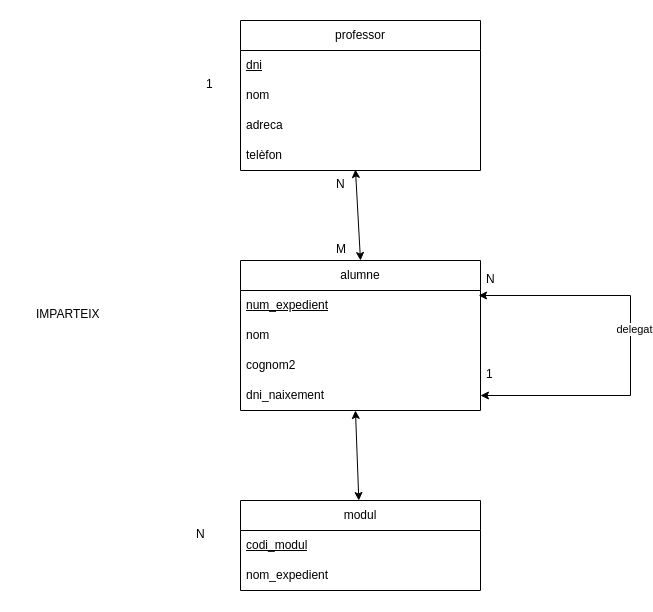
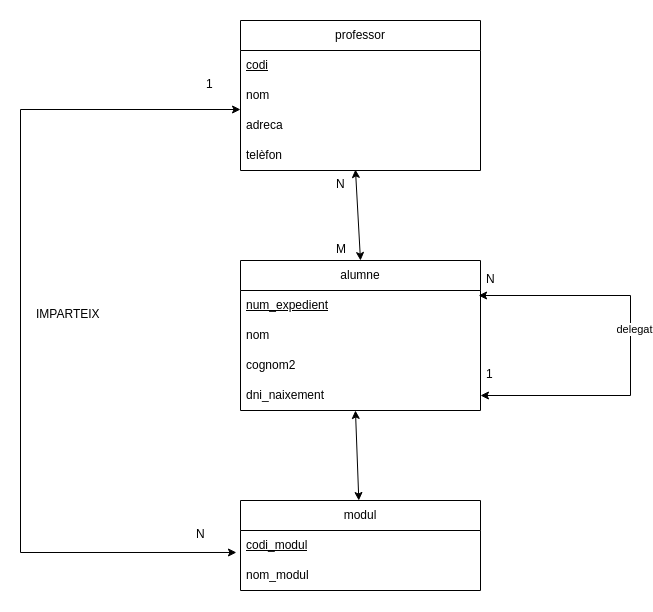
  <mxCell id="0" />
  <mxCell id="1" parent="0" />
  <mxCell id="2" value="professor" style="swimlane;fontStyle=0;childLayout=stackLayout;horizontal=1;startSize=30;horizontalStack=0;resizeParent=1;resizeParentMax=0;resizeLast=0;collapsible=1;marginBottom=0;whiteSpace=wrap;html=1;" vertex="1" parent="1"><mxGeometry x="240" y="20" width="240" height="150" as="geometry" /></mxCell>
- <mxCell id="3" value="&lt;u&gt;dni&lt;/u&gt;" style="text;strokeColor=none;fillColor=none;align=left;verticalAlign=middle;spacingLeft=4;spacingRight=4;overflow=hidden;points=[[0,0.5],[1,0.5]];portConstraint=eastwest;rotatable=0;whiteSpace=wrap;html=1;" vertex="1" parent="2"><mxGeometry y="30" width="240" height="30" as="geometry" /></mxCell>
+ <mxCell id="3" value="&lt;u&gt;codi&lt;/u&gt;" style="text;strokeColor=none;fillColor=none;align=left;verticalAlign=middle;spacingLeft=4;spacingRight=4;overflow=hidden;points=[[0,0.5],[1,0.5]];portConstraint=eastwest;rotatable=0;whiteSpace=wrap;html=1;" vertex="1" parent="2"><mxGeometry y="30" width="240" height="30" as="geometry" /></mxCell>
  <mxCell id="4" value="nom" style="text;strokeColor=none;fillColor=none;align=left;verticalAlign=middle;spacingLeft=4;spacingRight=4;overflow=hidden;points=[[0,0.5],[1,0.5]];portConstraint=eastwest;rotatable=0;whiteSpace=wrap;html=1;" vertex="1" parent="2"><mxGeometry y="60" width="240" height="30" as="geometry" /></mxCell>
  <mxCell id="5" value="adreca" style="text;strokeColor=none;fillColor=none;align=left;verticalAlign=middle;spacingLeft=4;spacingRight=4;overflow=hidden;points=[[0,0.5],[1,0.5]];portConstraint=eastwest;rotatable=0;whiteSpace=wrap;html=1;" vertex="1" parent="2"><mxGeometry y="90" width="240" height="30" as="geometry" /></mxCell>
  <mxCell id="6" value="telèfon" style="text;strokeColor=none;fillColor=none;align=left;verticalAlign=middle;spacingLeft=4;spacingRight=4;overflow=hidden;points=[[0,0.5],[1,0.5]];portConstraint=eastwest;rotatable=0;whiteSpace=wrap;html=1;" vertex="1" parent="2"><mxGeometry y="120" width="240" height="30" as="geometry" /></mxCell>
  <mxCell id="7" value="alumne" style="swimlane;fontStyle=0;childLayout=stackLayout;horizontal=1;startSize=30;horizontalStack=0;resizeParent=1;resizeParentMax=0;resizeLast=0;collapsible=1;marginBottom=0;whiteSpace=wrap;html=1;" vertex="1" parent="1"><mxGeometry x="240" y="260" width="240" height="150" as="geometry" /></mxCell>
  <mxCell id="8" value="&lt;u&gt;num_expedient&lt;/u&gt;" style="text;strokeColor=none;fillColor=none;align=left;verticalAlign=middle;spacingLeft=4;spacingRight=4;overflow=hidden;points=[[0,0.5],[1,0.5]];portConstraint=eastwest;rotatable=0;whiteSpace=wrap;html=1;" vertex="1" parent="7"><mxGeometry y="30" width="240" height="30" as="geometry" /></mxCell>
  <mxCell id="9" value="nom" style="text;strokeColor=none;fillColor=none;align=left;verticalAlign=middle;spacingLeft=4;spacingRight=4;overflow=hidden;points=[[0,0.5],[1,0.5]];portConstraint=eastwest;rotatable=0;whiteSpace=wrap;html=1;" vertex="1" parent="7"><mxGeometry y="60" width="240" height="30" as="geometry" /></mxCell>
  <mxCell id="10" value="cognom2" style="text;strokeColor=none;fillColor=none;align=left;verticalAlign=middle;spacingLeft=4;spacingRight=4;overflow=hidden;points=[[0,0.5],[1,0.5]];portConstraint=eastwest;rotatable=0;whiteSpace=wrap;html=1;" vertex="1" parent="7"><mxGeometry y="90" width="240" height="30" as="geometry" /></mxCell>
  <mxCell id="11" value="dni_naixement" style="text;strokeColor=none;fillColor=none;align=left;verticalAlign=middle;spacingLeft=4;spacingRight=4;overflow=hidden;points=[[0,0.5],[1,0.5]];portConstraint=eastwest;rotatable=0;whiteSpace=wrap;html=1;" vertex="1" parent="7"><mxGeometry y="120" width="240" height="30" as="geometry" /></mxCell>
  <mxCell id="12" value="" style="endArrow=classic;startArrow=classic;html=1;rounded=0;exitX=0.992;exitY=0.167;exitDx=0;exitDy=0;entryX=1;entryY=0.5;entryDx=0;entryDy=0;exitPerimeter=0;" edge="1" parent="7" source="8" target="11"><mxGeometry width="50" height="50" relative="1" as="geometry"><mxPoint x="350" y="135" as="sourcePoint" /><mxPoint x="128" y="250" as="targetPoint" /><Array as="points"><mxPoint x="390" y="35" /><mxPoint x="390" y="110" /><mxPoint x="390" y="90" /><mxPoint x="390" y="135" /></Array></mxGeometry></mxCell>
  <mxCell id="13" value="delegat" style="edgeLabel;html=1;align=center;verticalAlign=middle;resizable=0;points=[];" vertex="1" connectable="0" parent="12"><mxGeometry x="-0.164" y="3" relative="1" as="geometry"><mxPoint as="offset" /></mxGeometry></mxCell>
  <mxCell id="14" value="modul" style="swimlane;fontStyle=0;childLayout=stackLayout;horizontal=1;startSize=30;horizontalStack=0;resizeParent=1;resizeParentMax=0;resizeLast=0;collapsible=1;marginBottom=0;whiteSpace=wrap;html=1;" vertex="1" parent="1"><mxGeometry x="240" y="500" width="240" height="90" as="geometry" /></mxCell>
  <mxCell id="15" value="&lt;u&gt;codi_modul&lt;/u&gt;" style="text;strokeColor=none;fillColor=none;align=left;verticalAlign=middle;spacingLeft=4;spacingRight=4;overflow=hidden;points=[[0,0.5],[1,0.5]];portConstraint=eastwest;rotatable=0;whiteSpace=wrap;html=1;" vertex="1" parent="14"><mxGeometry y="30" width="240" height="30" as="geometry" /></mxCell>
- <mxCell id="16" value="nom_expedient" style="text;strokeColor=none;fillColor=none;align=left;verticalAlign=middle;spacingLeft=4;spacingRight=4;overflow=hidden;points=[[0,0.5],[1,0.5]];portConstraint=eastwest;rotatable=0;whiteSpace=wrap;html=1;" vertex="1" parent="14"><mxGeometry y="60" width="240" height="30" as="geometry" /></mxCell>
+ <mxCell id="16" value="nom_modul" style="text;strokeColor=none;fillColor=none;align=left;verticalAlign=middle;spacingLeft=4;spacingRight=4;overflow=hidden;points=[[0,0.5],[1,0.5]];portConstraint=eastwest;rotatable=0;whiteSpace=wrap;html=1;" vertex="1" parent="14"><mxGeometry y="60" width="240" height="30" as="geometry" /></mxCell>
  <mxCell id="17" value="" style="endArrow=classic;startArrow=classic;html=1;rounded=0;exitX=0.479;exitY=0.967;exitDx=0;exitDy=0;exitPerimeter=0;entryX=0.5;entryY=0;entryDx=0;entryDy=0;" edge="1" parent="1" source="6" target="7"><mxGeometry width="50" height="50" relative="1" as="geometry"><mxPoint x="430" y="350" as="sourcePoint" /><mxPoint x="480" y="300" as="targetPoint" /></mxGeometry></mxCell>
  <mxCell id="18" value="" style="endArrow=classic;startArrow=classic;html=1;rounded=0;exitX=0.479;exitY=1;exitDx=0;exitDy=0;exitPerimeter=0;" edge="1" parent="1" source="11" target="14"><mxGeometry width="50" height="50" relative="1" as="geometry"><mxPoint x="365" y="179" as="sourcePoint" /><mxPoint x="370" y="270" as="targetPoint" /></mxGeometry></mxCell>
+ <mxCell id="19" value="" style="endArrow=classic;startArrow=classic;html=1;rounded=0;exitX=0;exitY=-0.033;exitDx=0;exitDy=0;entryX=-0.017;entryY=0.733;entryDx=0;entryDy=0;entryPerimeter=0;exitPerimeter=0;" edge="1" parent="1" source="5" target="15"><mxGeometry width="50" height="50" relative="1" as="geometry"><mxPoint x="365" y="420" as="sourcePoint" /><mxPoint x="368" y="510" as="targetPoint" /><Array as="points"><mxPoint x="20" y="109" /><mxPoint x="20" y="552" /></Array></mxGeometry></mxCell>
  <mxCell id="20" value="IMPARTEIX" style="text;strokeColor=none;fillColor=none;spacingLeft=4;spacingRight=4;overflow=hidden;rotatable=0;points=[[0,0.5],[1,0.5]];portConstraint=eastwest;fontSize=12;whiteSpace=wrap;html=1;" vertex="1" parent="1"><mxGeometry x="30" y="300" width="80" height="30" as="geometry" /></mxCell>
  <mxCell id="21" value="1" style="text;strokeColor=none;fillColor=none;spacingLeft=4;spacingRight=4;overflow=hidden;rotatable=0;points=[[0,0.5],[1,0.5]];portConstraint=eastwest;fontSize=12;whiteSpace=wrap;html=1;" vertex="1" parent="1"><mxGeometry x="200" y="70" width="40" height="30" as="geometry" /></mxCell>
  <mxCell id="22" value="N" style="text;strokeColor=none;fillColor=none;spacingLeft=4;spacingRight=4;overflow=hidden;rotatable=0;points=[[0,0.5],[1,0.5]];portConstraint=eastwest;fontSize=12;whiteSpace=wrap;html=1;" vertex="1" parent="1"><mxGeometry x="190" y="520" width="40" height="30" as="geometry" /></mxCell>
  <mxCell id="23" value="N" style="text;strokeColor=none;fillColor=none;spacingLeft=4;spacingRight=4;overflow=hidden;rotatable=0;points=[[0,0.5],[1,0.5]];portConstraint=eastwest;fontSize=12;whiteSpace=wrap;html=1;" vertex="1" parent="1"><mxGeometry x="330" y="170" width="40" height="30" as="geometry" /></mxCell>
  <mxCell id="24" value="M" style="text;strokeColor=none;fillColor=none;spacingLeft=4;spacingRight=4;overflow=hidden;rotatable=0;points=[[0,0.5],[1,0.5]];portConstraint=eastwest;fontSize=12;whiteSpace=wrap;html=1;" vertex="1" parent="1"><mxGeometry x="330" y="235" width="40" height="30" as="geometry" /></mxCell>
  <mxCell id="25" value="N" style="text;strokeColor=none;fillColor=none;spacingLeft=4;spacingRight=4;overflow=hidden;rotatable=0;points=[[0,0.5],[1,0.5]];portConstraint=eastwest;fontSize=12;whiteSpace=wrap;html=1;" vertex="1" parent="1"><mxGeometry x="480" y="265" width="40" height="30" as="geometry" /></mxCell>
  <mxCell id="26" value="1" style="text;strokeColor=none;fillColor=none;spacingLeft=4;spacingRight=4;overflow=hidden;rotatable=0;points=[[0,0.5],[1,0.5]];portConstraint=eastwest;fontSize=12;whiteSpace=wrap;html=1;" vertex="1" parent="1"><mxGeometry x="480" y="360" width="40" height="30" as="geometry" /></mxCell>
